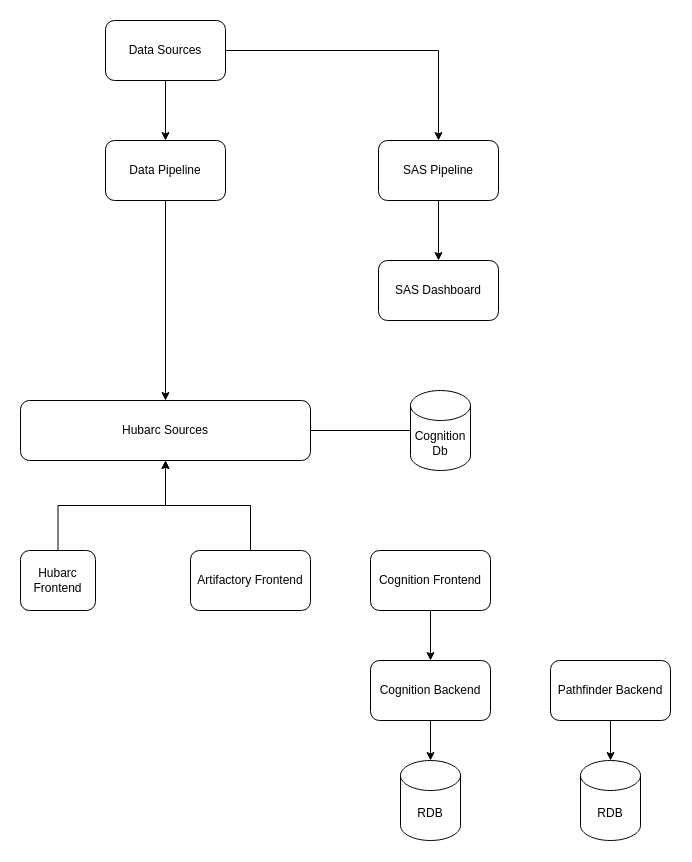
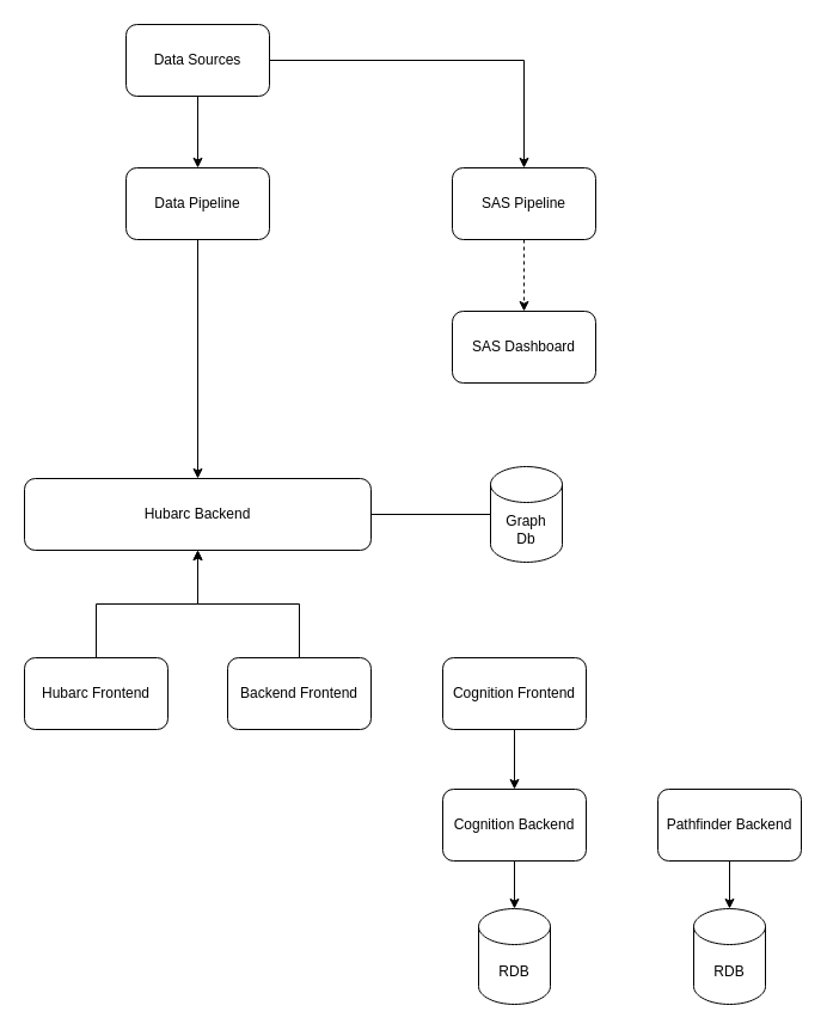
  <mxCell id="0" />
  <mxCell id="1" parent="0" />
  <mxCell id="2" value="" style="edgeStyle=orthogonalEdgeStyle;rounded=0;orthogonalLoop=1;jettySize=auto;html=1;" edge="1" parent="1" source="3" target="14"><mxGeometry relative="1" as="geometry" /></mxCell>
- <mxCell id="3" value="Hubarc Frontend" style="rounded=1;whiteSpace=wrap;html=1;" vertex="1" parent="1"><mxGeometry x="20" y="550" width="75" height="60" as="geometry" /></mxCell>
+ <mxCell id="3" value="Hubarc Frontend" style="rounded=1;whiteSpace=wrap;html=1;" vertex="1" parent="1"><mxGeometry x="20" y="550" width="120" height="60" as="geometry" /></mxCell>
  <mxCell id="4" value="" style="edgeStyle=orthogonalEdgeStyle;rounded=0;orthogonalLoop=1;jettySize=auto;html=1;" edge="1" parent="1" source="5" target="14"><mxGeometry relative="1" as="geometry" /></mxCell>
- <mxCell id="5" value="Artifactory Frontend" style="rounded=1;whiteSpace=wrap;html=1;" vertex="1" parent="1"><mxGeometry x="190" y="550" width="120" height="60" as="geometry" /></mxCell>
+ <mxCell id="5" value="Backend Frontend" style="rounded=1;whiteSpace=wrap;html=1;" vertex="1" parent="1"><mxGeometry x="190" y="550" width="120" height="60" as="geometry" /></mxCell>
  <mxCell id="6" value="" style="edgeStyle=orthogonalEdgeStyle;rounded=0;orthogonalLoop=1;jettySize=auto;html=1;" edge="1" parent="1" source="7" target="16"><mxGeometry relative="1" as="geometry" /></mxCell>
  <mxCell id="7" value="Cognition Frontend" style="rounded=1;whiteSpace=wrap;html=1;" vertex="1" parent="1"><mxGeometry x="370" y="550" width="120" height="60" as="geometry" /></mxCell>
  <mxCell id="8" value="" style="edgeStyle=orthogonalEdgeStyle;rounded=0;orthogonalLoop=1;jettySize=auto;html=1;" edge="1" parent="1" source="10" target="12"><mxGeometry relative="1" as="geometry" /></mxCell>
  <mxCell id="9" style="edgeStyle=orthogonalEdgeStyle;rounded=0;orthogonalLoop=1;jettySize=auto;html=1;entryX=0.5;entryY=0;entryDx=0;entryDy=0;" edge="1" parent="1" source="10" target="21"><mxGeometry relative="1" as="geometry" /></mxCell>
  <mxCell id="10" value="Data Sources" style="rounded=1;whiteSpace=wrap;html=1;" vertex="1" parent="1"><mxGeometry x="105" y="20" width="120" height="60" as="geometry" /></mxCell>
  <mxCell id="11" value="" style="edgeStyle=orthogonalEdgeStyle;rounded=0;orthogonalLoop=1;jettySize=auto;html=1;" edge="1" parent="1" source="12" target="14"><mxGeometry relative="1" as="geometry" /></mxCell>
  <mxCell id="12" value="Data Pipeline" style="rounded=1;whiteSpace=wrap;html=1;" vertex="1" parent="1"><mxGeometry x="105" y="140" width="120" height="60" as="geometry" /></mxCell>
  <mxCell id="13" value="" style="edgeStyle=orthogonalEdgeStyle;rounded=0;orthogonalLoop=1;jettySize=auto;html=1;endArrow=none;" edge="1" parent="1" source="14" target="19"><mxGeometry relative="1" as="geometry" /></mxCell>
- <mxCell id="14" value="Hubarc Sources" style="rounded=1;whiteSpace=wrap;html=1;" vertex="1" parent="1"><mxGeometry x="20" y="400" width="290" height="60" as="geometry" /></mxCell>
+ <mxCell id="14" value="Hubarc Backend" style="rounded=1;whiteSpace=wrap;html=1;" vertex="1" parent="1"><mxGeometry x="20" y="400" width="290" height="60" as="geometry" /></mxCell>
  <mxCell id="15" value="" style="edgeStyle=orthogonalEdgeStyle;rounded=0;orthogonalLoop=1;jettySize=auto;html=1;" edge="1" parent="1" source="16" target="23"><mxGeometry relative="1" as="geometry" /></mxCell>
  <mxCell id="16" value="Cognition Backend" style="rounded=1;whiteSpace=wrap;html=1;" vertex="1" parent="1"><mxGeometry x="370" y="660" width="120" height="60" as="geometry" /></mxCell>
  <mxCell id="17" value="" style="edgeStyle=orthogonalEdgeStyle;rounded=0;orthogonalLoop=1;jettySize=auto;html=1;" edge="1" parent="1" source="18" target="24"><mxGeometry relative="1" as="geometry" /></mxCell>
  <mxCell id="18" value="Pathfinder Backend" style="rounded=1;whiteSpace=wrap;html=1;" vertex="1" parent="1"><mxGeometry x="550" y="660" width="120" height="60" as="geometry" /></mxCell>
- <mxCell id="19" value="Cognition&lt;div&gt;Db&lt;/div&gt;" style="shape=cylinder3;whiteSpace=wrap;html=1;boundedLbl=1;backgroundOutline=1;size=15;" vertex="1" parent="1"><mxGeometry x="410" y="390" width="60" height="80" as="geometry" /></mxCell>
- <mxCell id="20" value="" style="edgeStyle=orthogonalEdgeStyle;rounded=0;orthogonalLoop=1;jettySize=auto;html=1;" edge="1" parent="1" source="21" target="22"><mxGeometry relative="1" as="geometry" /></mxCell>
+ <mxCell id="19" value="Graph&lt;div&gt;Db&lt;/div&gt;" style="shape=cylinder3;whiteSpace=wrap;html=1;boundedLbl=1;backgroundOutline=1;size=15;" vertex="1" parent="1"><mxGeometry x="410" y="390" width="60" height="80" as="geometry" /></mxCell>
+ <mxCell id="20" value="" style="edgeStyle=orthogonalEdgeStyle;rounded=0;orthogonalLoop=1;jettySize=auto;html=1;dashed=1;" edge="1" parent="1" source="21" target="22"><mxGeometry relative="1" as="geometry" /></mxCell>
  <mxCell id="21" value="SAS Pipeline" style="rounded=1;whiteSpace=wrap;html=1;" vertex="1" parent="1"><mxGeometry x="378" y="140" width="120" height="60" as="geometry" /></mxCell>
  <mxCell id="22" value="SAS Dashboard" style="rounded=1;whiteSpace=wrap;html=1;" vertex="1" parent="1"><mxGeometry x="378" y="260" width="120" height="60" as="geometry" /></mxCell>
  <mxCell id="23" value="&lt;div&gt;RDB&lt;/div&gt;" style="shape=cylinder3;whiteSpace=wrap;html=1;boundedLbl=1;backgroundOutline=1;size=15;" vertex="1" parent="1"><mxGeometry x="400" y="760" width="60" height="80" as="geometry" /></mxCell>
  <mxCell id="24" value="&lt;div&gt;&lt;span style=&quot;background-color: transparent; color: light-dark(rgb(0, 0, 0), rgb(255, 255, 255));&quot;&gt;RDB&lt;/span&gt;&lt;/div&gt;" style="shape=cylinder3;whiteSpace=wrap;html=1;boundedLbl=1;backgroundOutline=1;size=15;" vertex="1" parent="1"><mxGeometry x="580" y="760" width="60" height="80" as="geometry" /></mxCell>
